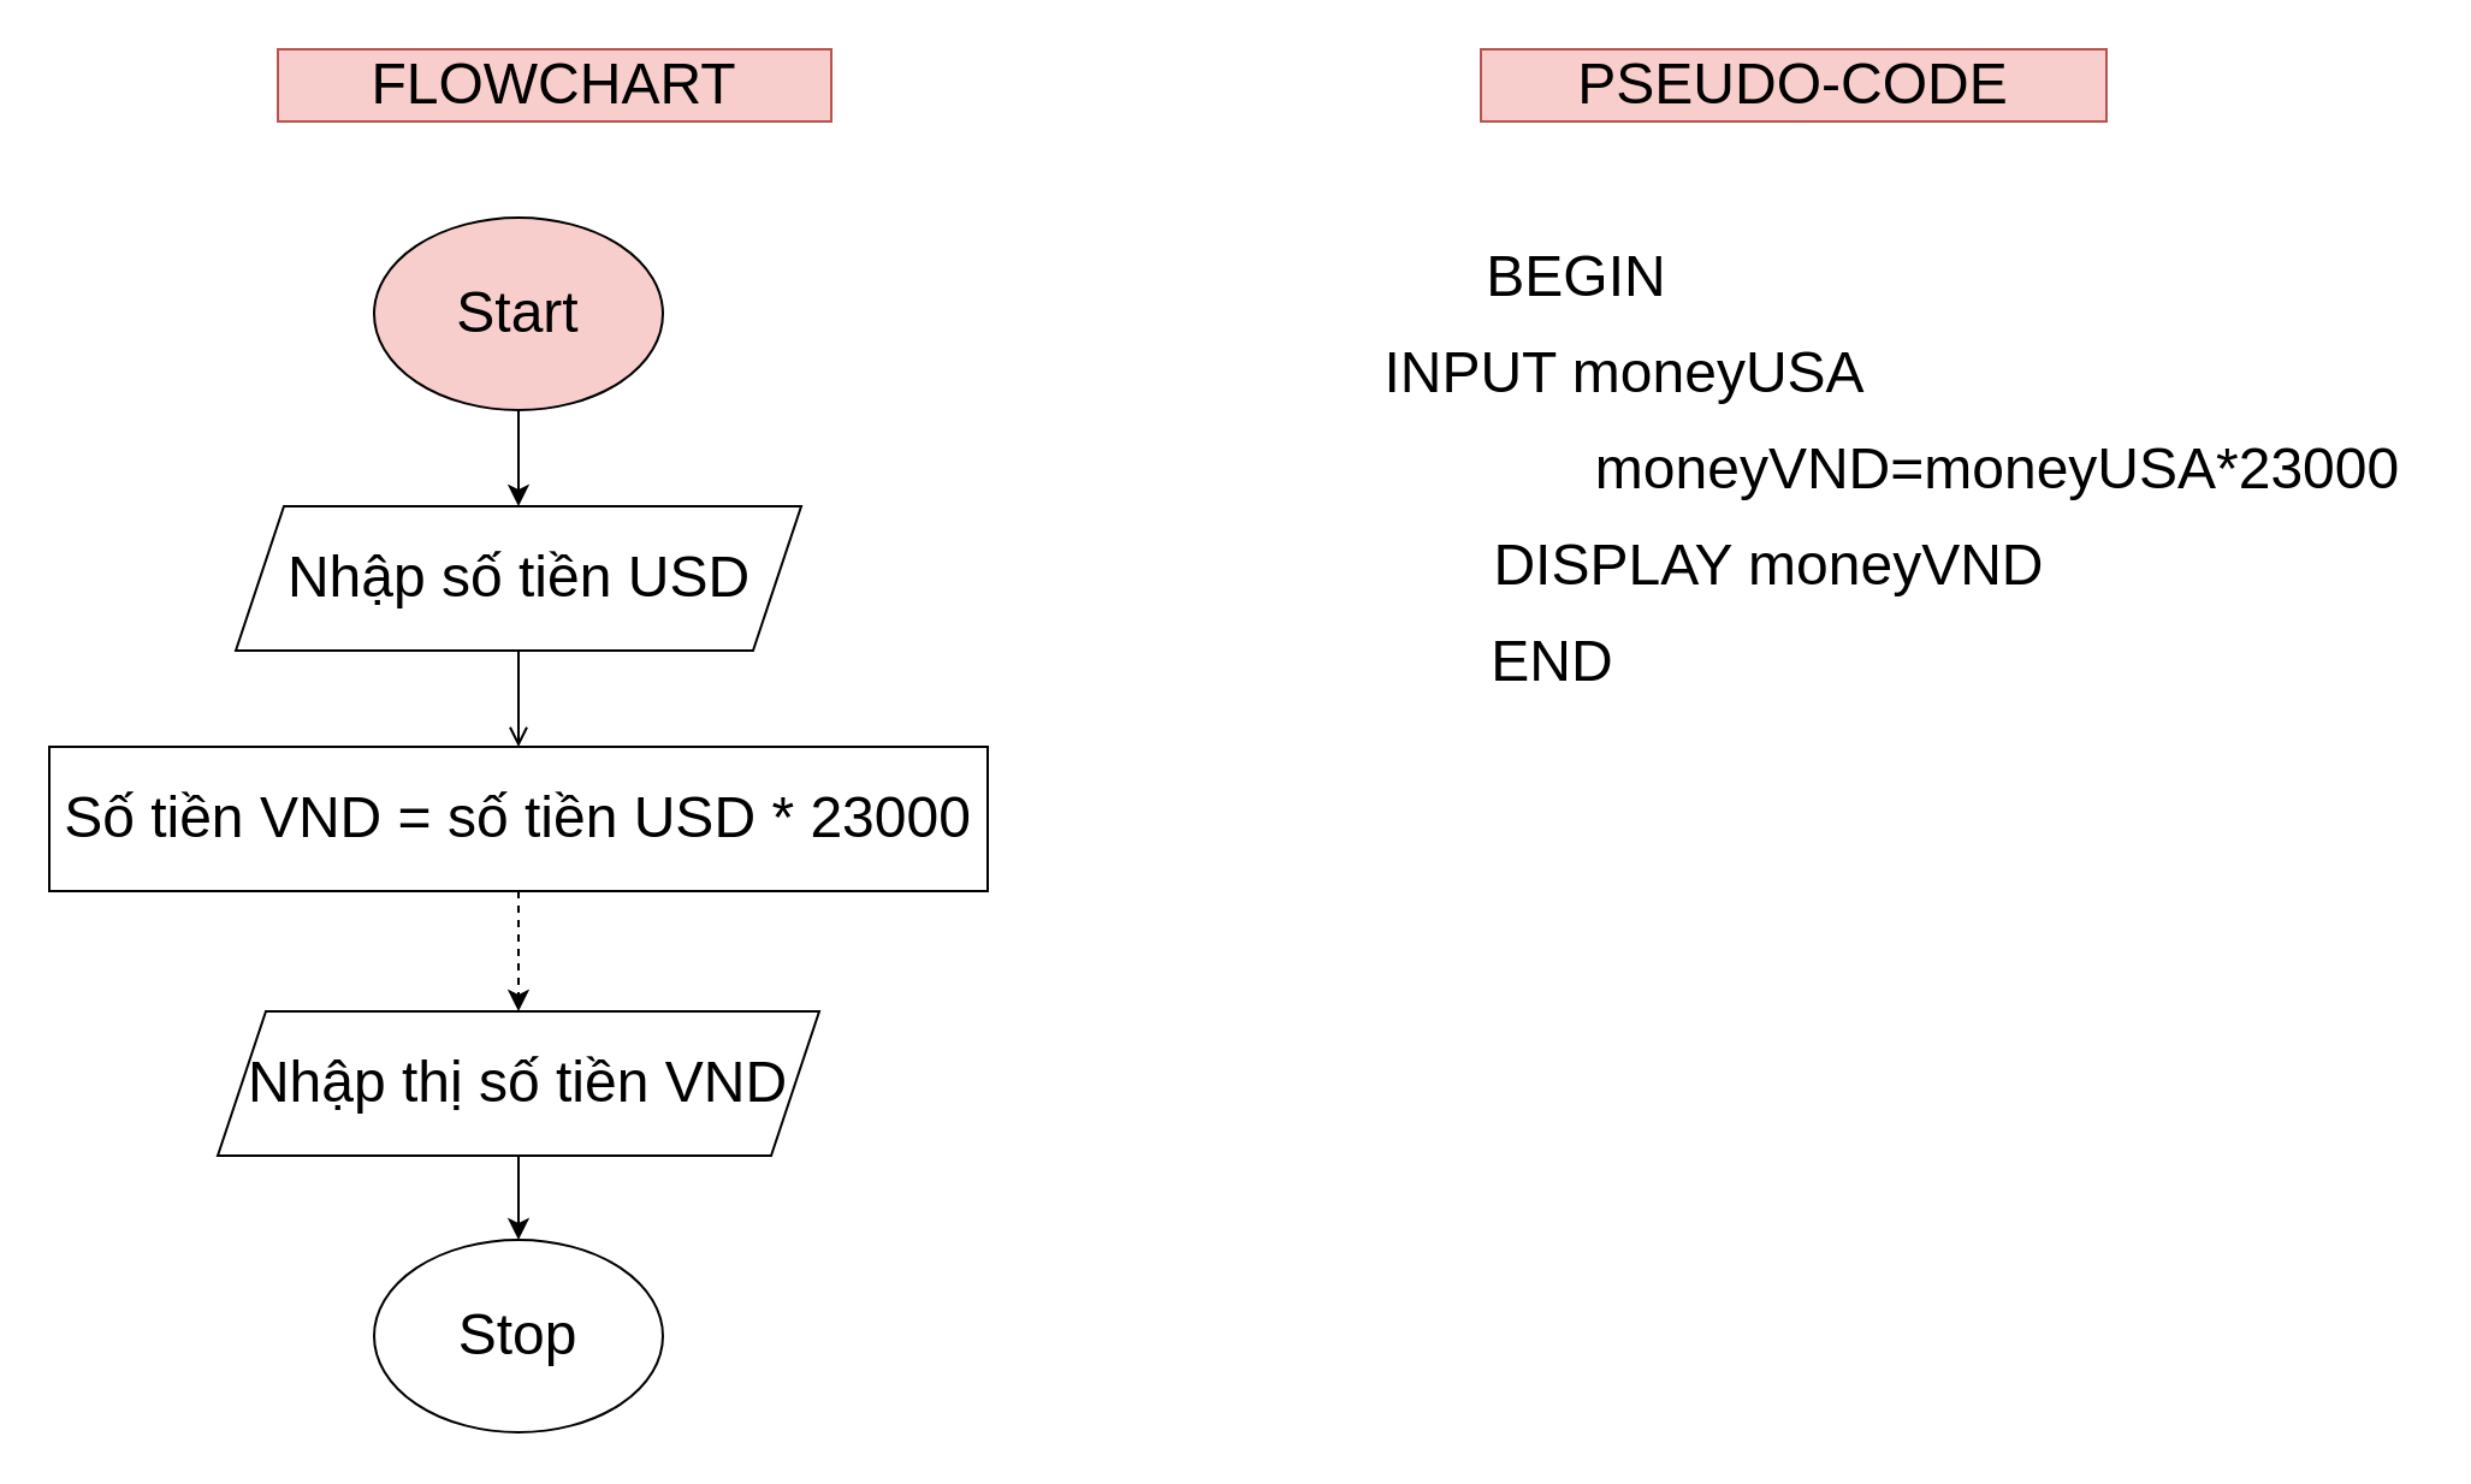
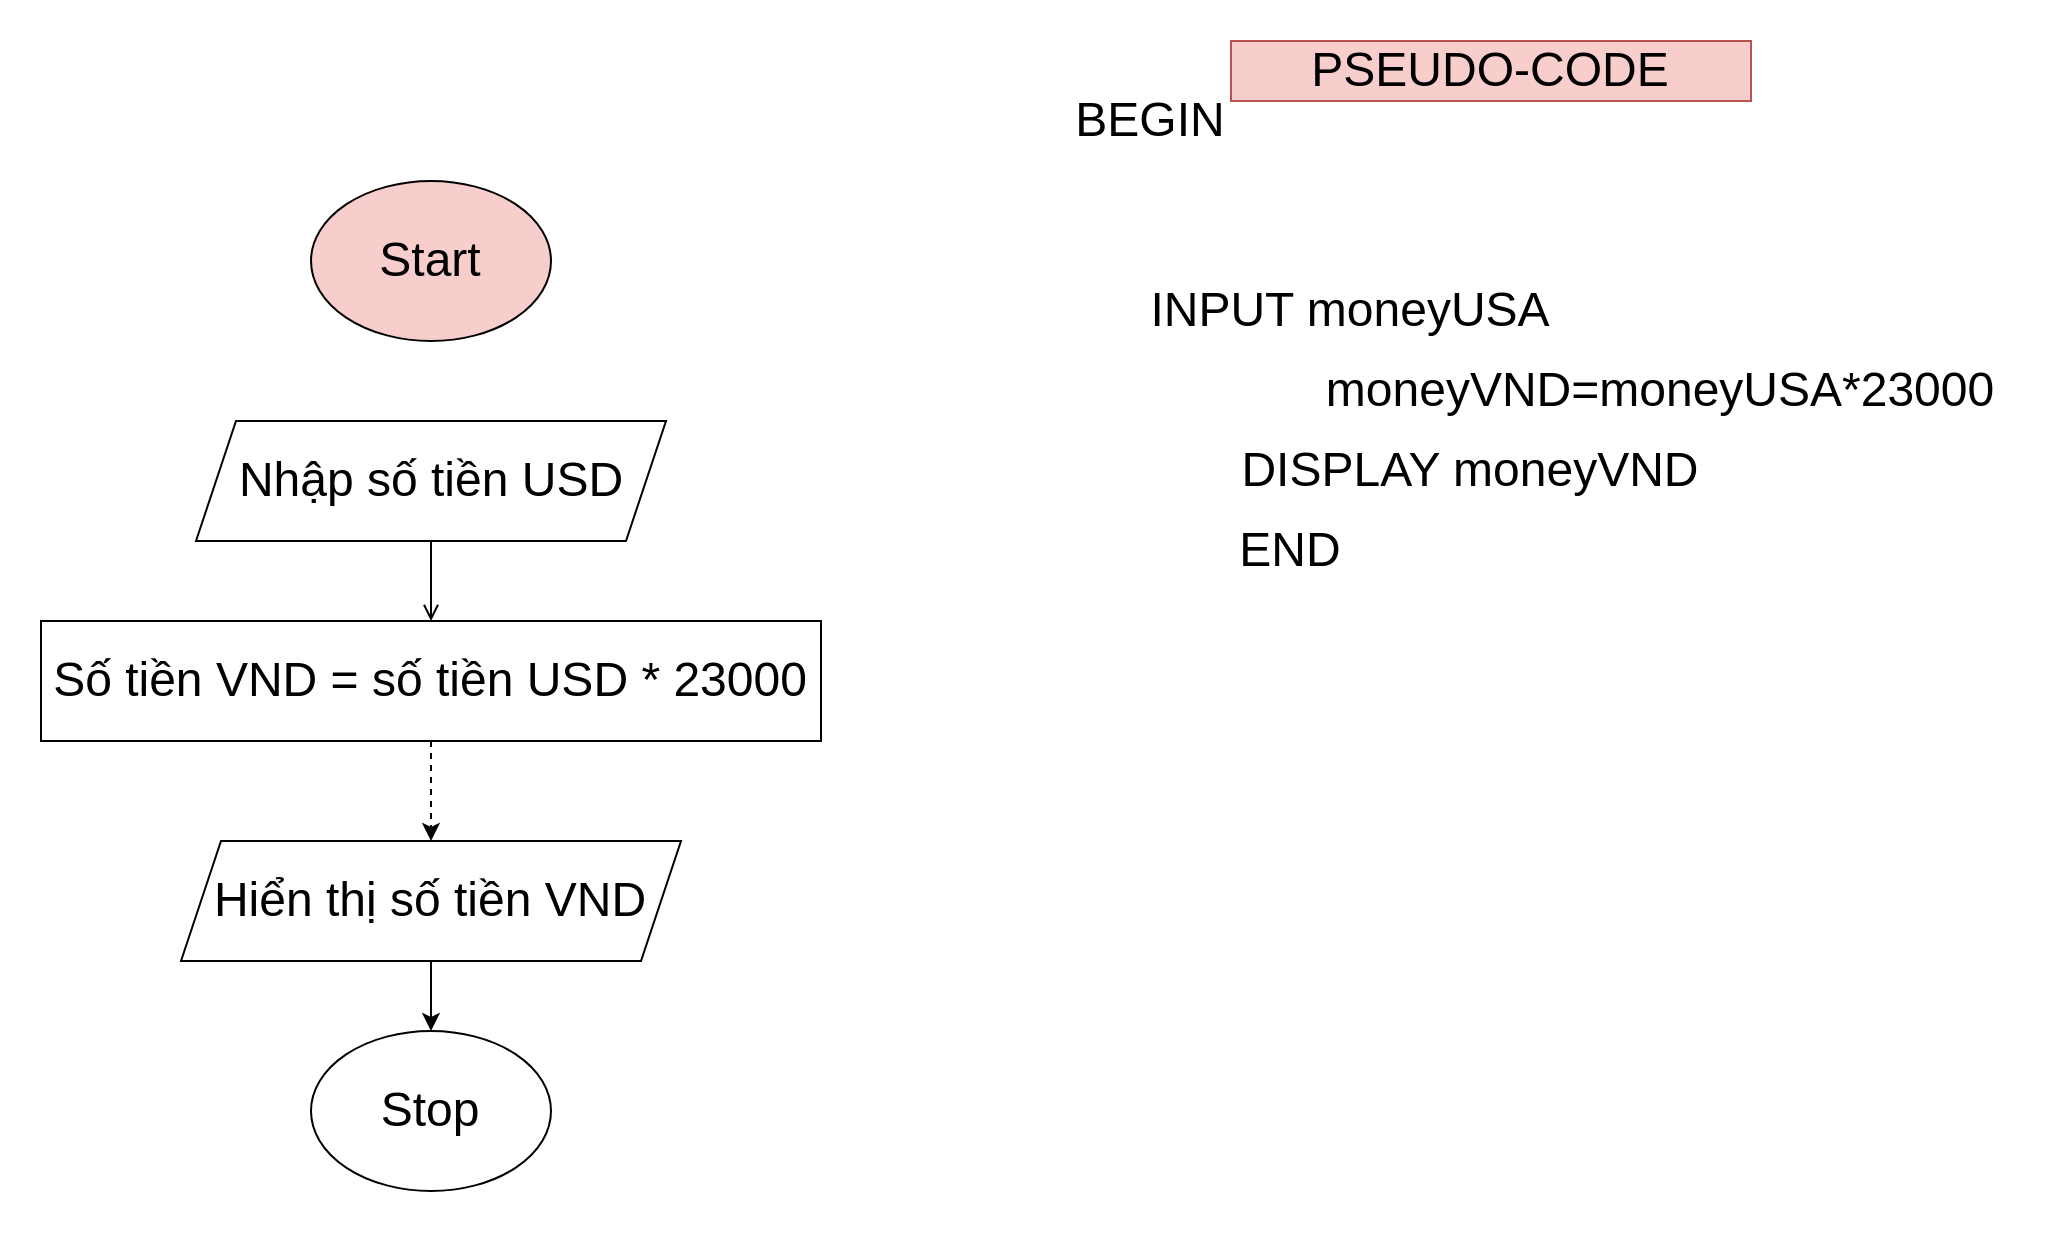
  <mxCell id="0" />
  <mxCell id="1" parent="0" />
  <mxCell id="2" value="&lt;font style=&quot;font-size: 24px;&quot;&gt;Start&lt;/font&gt;" style="ellipse;whiteSpace=wrap;html=1;fillColor=#f8cecc;" vertex="1" parent="1"><mxGeometry x="155" y="90" width="120" height="80" as="geometry" /></mxCell>
  <mxCell id="3" value="Nhập số tiền USD" style="shape=parallelogram;perimeter=parallelogramPerimeter;whiteSpace=wrap;html=1;fixedSize=1;fontSize=24;" vertex="1" parent="1"><mxGeometry x="97.5" y="210" width="235" height="60" as="geometry" /></mxCell>
  <mxCell id="4" value="Số tiền VND = số tiền USD * 23000" style="rounded=0;whiteSpace=wrap;html=1;fontSize=24;" vertex="1" parent="1"><mxGeometry x="20" y="310" width="390" height="60" as="geometry" /></mxCell>
- <mxCell id="5" value="Nhập thị số tiền VND" style="shape=parallelogram;perimeter=parallelogramPerimeter;whiteSpace=wrap;html=1;fixedSize=1;fontSize=24;" vertex="1" parent="1"><mxGeometry x="90" y="420" width="250" height="60" as="geometry" /></mxCell>
+ <mxCell id="5" value="Hiển thị số tiền VND" style="shape=parallelogram;perimeter=parallelogramPerimeter;whiteSpace=wrap;html=1;fixedSize=1;fontSize=24;" vertex="1" parent="1"><mxGeometry x="90" y="420" width="250" height="60" as="geometry" /></mxCell>
  <mxCell id="6" value="Stop" style="ellipse;whiteSpace=wrap;html=1;fontSize=24;" vertex="1" parent="1"><mxGeometry x="155" y="515" width="120" height="80" as="geometry" /></mxCell>
- <mxCell id="7" value="" style="endArrow=classic;html=1;rounded=0;fontSize=24;exitX=0.5;exitY=1;exitDx=0;exitDy=0;entryX=0.5;entryY=0;entryDx=0;entryDy=0;" edge="1" parent="1" source="2" target="3"><mxGeometry width="50" height="50" relative="1" as="geometry"><mxPoint x="255" y="280" as="sourcePoint" /><mxPoint x="305" y="230" as="targetPoint" /></mxGeometry></mxCell>
  <mxCell id="8" value="" style="endArrow=open;html=1;rounded=0;fontSize=24;exitX=0.5;exitY=1;exitDx=0;exitDy=0;entryX=0.5;entryY=0;entryDx=0;entryDy=0;" edge="1" parent="1" source="3" target="4"><mxGeometry width="50" height="50" relative="1" as="geometry"><mxPoint x="255" y="280" as="sourcePoint" /><mxPoint x="305" y="230" as="targetPoint" /></mxGeometry></mxCell>
  <mxCell id="9" value="" style="endArrow=classic;html=1;rounded=0;fontSize=24;exitX=0.5;exitY=1;exitDx=0;exitDy=0;entryX=0.5;entryY=0;entryDx=0;entryDy=0;dashed=1;" edge="1" parent="1" source="4" target="5"><mxGeometry width="50" height="50" relative="1" as="geometry"><mxPoint x="255" y="280" as="sourcePoint" /><mxPoint x="305" y="230" as="targetPoint" /></mxGeometry></mxCell>
  <mxCell id="10" value="" style="endArrow=classic;html=1;rounded=0;fontSize=24;exitX=0.5;exitY=1;exitDx=0;exitDy=0;entryX=0.5;entryY=0;entryDx=0;entryDy=0;" edge="1" parent="1" source="5" target="6"><mxGeometry width="50" height="50" relative="1" as="geometry"><mxPoint x="255" y="480" as="sourcePoint" /><mxPoint x="305" y="430" as="targetPoint" /></mxGeometry></mxCell>
- <mxCell id="11" value="BEGIN" style="text;html=1;strokeColor=none;fillColor=none;align=center;verticalAlign=middle;whiteSpace=wrap;rounded=0;fontSize=24;" vertex="1" parent="1"><mxGeometry x="625" y="100" width="60" height="30" as="geometry" /></mxCell>
+ <mxCell id="11" value="BEGIN" style="text;html=1;strokeColor=none;fillColor=none;align=center;verticalAlign=middle;whiteSpace=wrap;rounded=0;fontSize=24;" vertex="1" parent="1"><mxGeometry x="545" y="45" width="60" height="30" as="geometry" /></mxCell>
  <mxCell id="12" value="INPUT moneyUSA" style="text;html=1;strokeColor=none;fillColor=none;align=center;verticalAlign=middle;whiteSpace=wrap;rounded=0;fontSize=24;" vertex="1" parent="1"><mxGeometry x="540" y="140" width="270" height="30" as="geometry" /></mxCell>
  <mxCell id="13" value="DISPLAY moneyVND" style="text;html=1;strokeColor=none;fillColor=none;align=center;verticalAlign=middle;whiteSpace=wrap;rounded=0;fontSize=24;" vertex="1" parent="1"><mxGeometry x="615" y="220" width="240" height="30" as="geometry" /></mxCell>
  <mxCell id="14" value="moneyVND=moneyUSA*23000" style="text;html=1;strokeColor=none;fillColor=none;align=center;verticalAlign=middle;whiteSpace=wrap;rounded=0;fontSize=24;" vertex="1" parent="1"><mxGeometry x="655" y="180" width="350" height="30" as="geometry" /></mxCell>
  <mxCell id="15" value="END" style="text;html=1;strokeColor=none;fillColor=none;align=center;verticalAlign=middle;whiteSpace=wrap;rounded=0;fontSize=24;" vertex="1" parent="1"><mxGeometry x="615" y="260" width="60" height="30" as="geometry" /></mxCell>
- <mxCell id="16" value="FLOWCHART" style="text;html=1;strokeColor=#b85450;fillColor=#f8cecc;align=center;verticalAlign=middle;whiteSpace=wrap;rounded=0;fontSize=24;" vertex="1" parent="1"><mxGeometry x="115" y="20" width="230" height="30" as="geometry" /></mxCell>
  <mxCell id="17" value="PSEUDO-CODE" style="text;html=1;strokeColor=#b85450;fillColor=#f8cecc;align=center;verticalAlign=middle;whiteSpace=wrap;rounded=0;fontSize=24;" vertex="1" parent="1"><mxGeometry x="615" y="20" width="260" height="30" as="geometry" /></mxCell>
